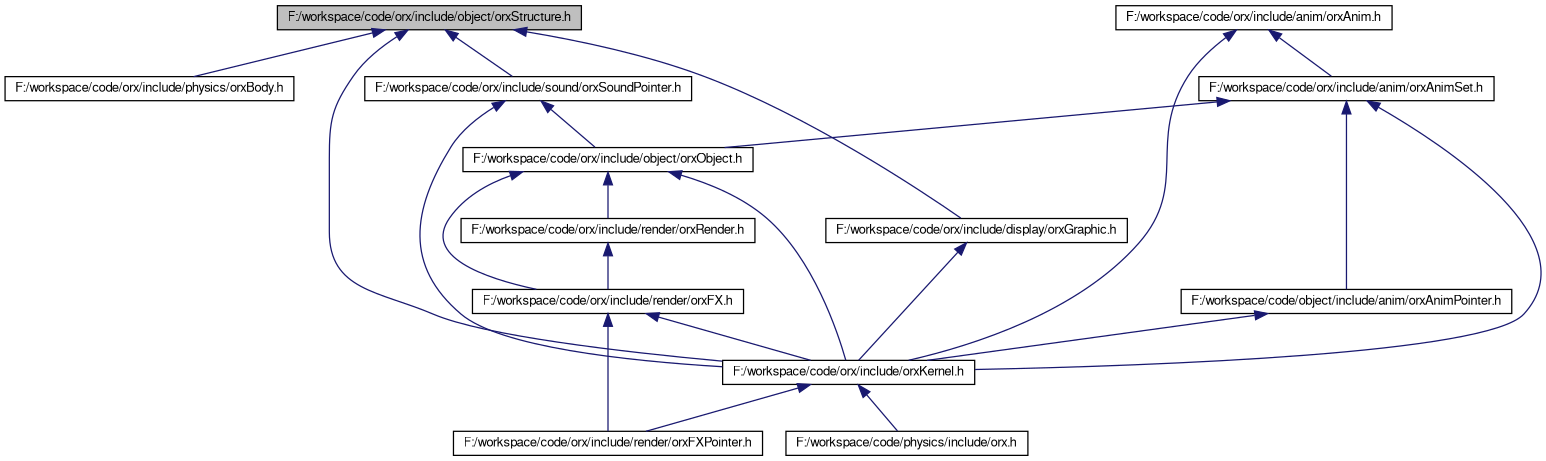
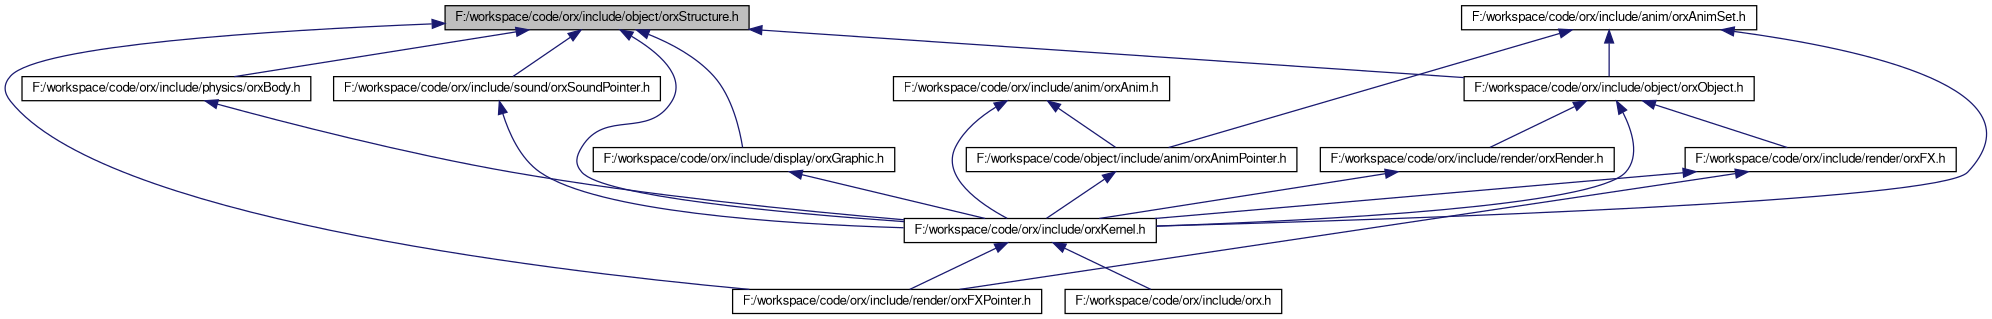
  digraph {
    node [color=black fontname=FreeSans fontsize=10 shape=record]
    edge [color=midnightblue dir=back fontname=FreeSans fontsize=10 labelfontname=FreeSans labelfontsize=10 style=solid]
    n1 [fillcolor=grey75 fontcolor=black height=0.2 label="F:/workspace/code/orx/include/object/orxStructure.h" style=filled width=0.4]
    n2 [height=0.2 label="F:/workspace/code/orx/include/orxKernel.h" width=0.4]
    n3 [height=0.2 label="F:/workspace/code/orx/include/object/orxObject.h" width=0.4]
    n4 [height=0.2 label="F:/workspace/code/orx/include/render/orxFXPointer.h" width=0.4]
    n5 [height=0.2 label="F:/workspace/code/orx/include/display/orxGraphic.h" width=0.4]
    n6 [height=0.2 label="F:/workspace/code/orx/include/physics/orxBody.h" width=0.4]
    n7 [height=0.2 label="F:/workspace/code/orx/include/sound/orxSoundPointer.h" width=0.4]
    n8 [height=0.2 label="F:/workspace/code/orx/include/anim/orxAnim.h" width=0.4]
    n9 [height=0.2 label="F:/workspace/code/orx/include/anim/orxAnimSet.h" width=0.4]
-   n10 [height=0.2 label="F:/workspace/code/physics/include/orx.h" width=0.4]
+   n10 [height=0.2 label="F:/workspace/code/orx/include/orx.h" width=0.4]
    n11 [height=0.2 label="F:/workspace/code/orx/include/render/orxFX.h" width=0.4]
    n12 [height=0.2 label="F:/workspace/code/orx/include/render/orxRender.h" width=0.4]
    n13 [height=0.2 label="F:/workspace/code/object/include/anim/orxAnimPointer.h" width=0.4]
    n1 -> n2
-   n7 -> n3
+   n1 -> n3
+   n1 -> n4
    n1 -> n5
    n1 -> n6
    n1 -> n7
    n2 -> n4
    n2 -> n10
    n3 -> n2
    n3 -> n11
    n3 -> n12
    n5 -> n2
+   n6 -> n2
    n7 -> n2
    n8 -> n2
-   n8 -> n9
+   n8 -> n13
    n9 -> n2
    n9 -> n3
    n9 -> n13
    n11 -> n2
    n11 -> n4
-   n12 -> n11
+   n12 -> n2
    n13 -> n2
  }
